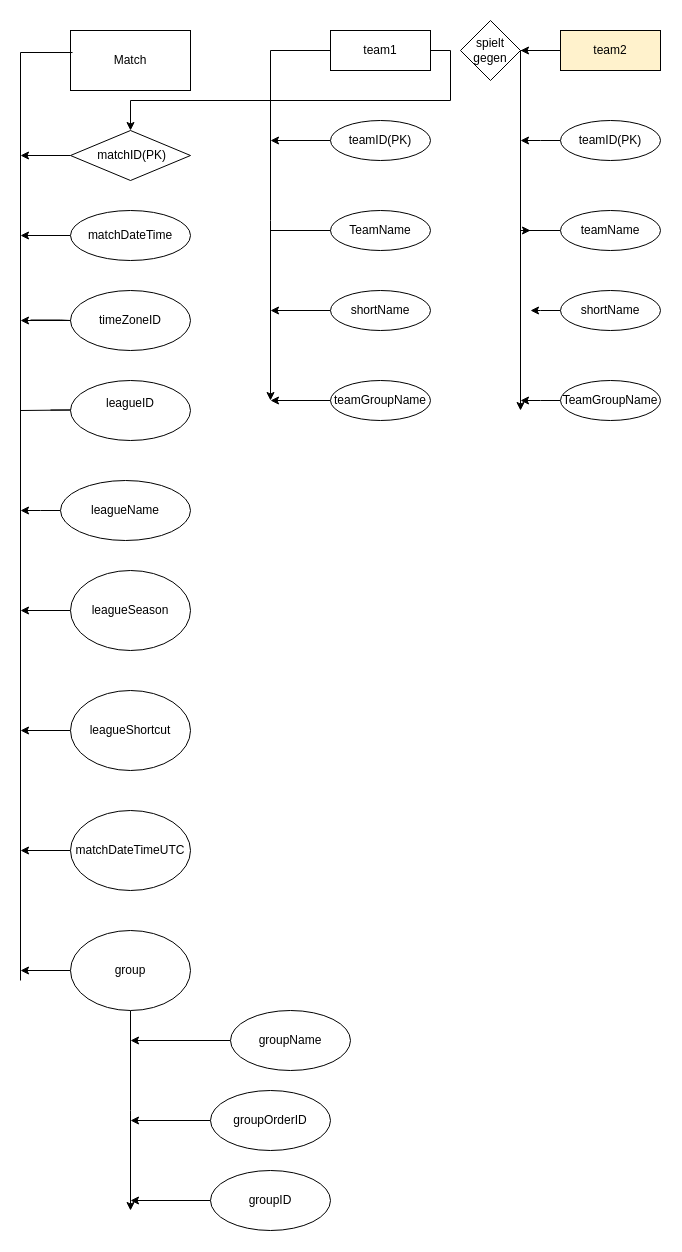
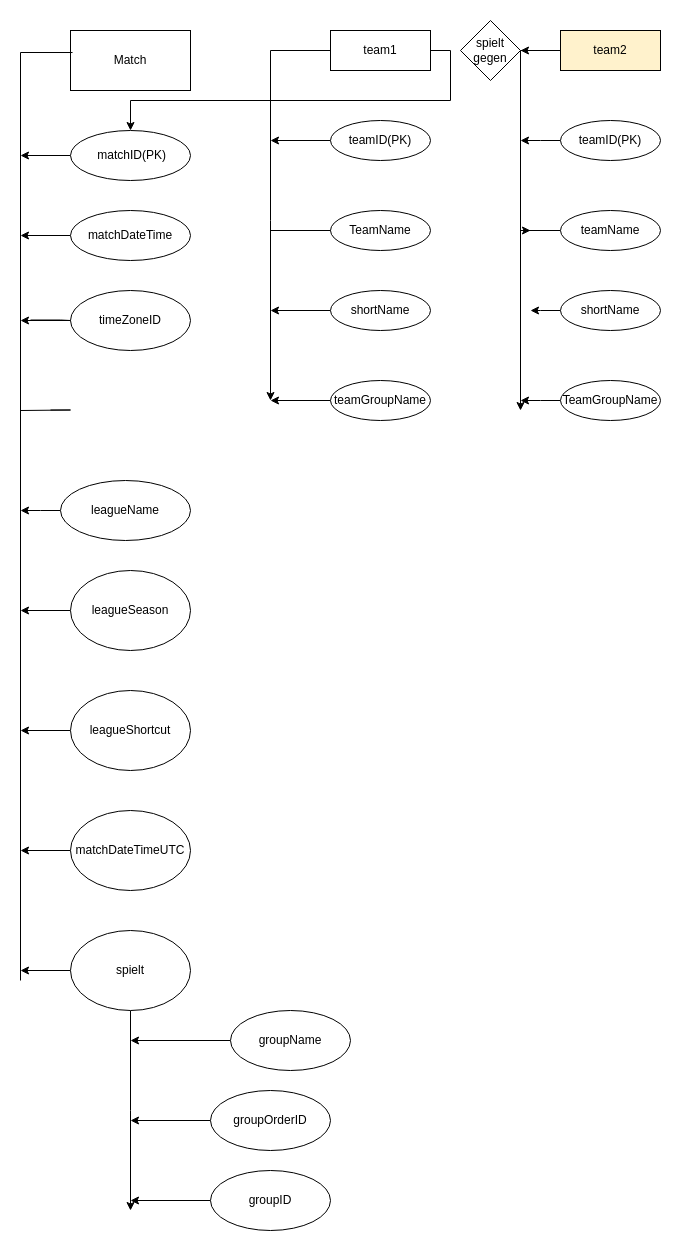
  <mxCell id="0" />
  <mxCell id="1" parent="0" />
  <mxCell id="2" value="Match" style="rounded=0;whiteSpace=wrap;html=1;" vertex="1" parent="1"><mxGeometry x="70" y="30" width="120" height="60" as="geometry" /></mxCell>
  <mxCell id="3" style="edgeStyle=orthogonalEdgeStyle;rounded=0;orthogonalLoop=1;jettySize=auto;html=1;exitX=0;exitY=0.5;exitDx=0;exitDy=0;" edge="1" parent="1" source="4"><mxGeometry relative="1" as="geometry"><mxPoint x="20" y="155" as="targetPoint" /></mxGeometry></mxCell>
- <mxCell id="4" value="&amp;nbsp;matchID(PK)" style="rhombus;whiteSpace=wrap;html=1;" vertex="1" parent="1"><mxGeometry x="70" y="130" width="120" height="50" as="geometry" /></mxCell>
+ <mxCell id="4" value="&amp;nbsp;matchID(PK)" style="ellipse;whiteSpace=wrap;html=1;" vertex="1" parent="1"><mxGeometry x="70" y="130" width="120" height="50" as="geometry" /></mxCell>
  <mxCell id="5" style="edgeStyle=orthogonalEdgeStyle;rounded=0;orthogonalLoop=1;jettySize=auto;html=1;exitX=0;exitY=0.5;exitDx=0;exitDy=0;" edge="1" parent="1" source="6"><mxGeometry relative="1" as="geometry"><mxPoint x="20" y="235" as="targetPoint" /></mxGeometry></mxCell>
  <mxCell id="6" value="matchDateTime" style="ellipse;whiteSpace=wrap;html=1;" vertex="1" parent="1"><mxGeometry x="70" y="210" width="120" height="50" as="geometry" /></mxCell>
  <mxCell id="7" style="edgeStyle=orthogonalEdgeStyle;rounded=0;orthogonalLoop=1;jettySize=auto;html=1;exitX=0;exitY=0.5;exitDx=0;exitDy=0;" edge="1" parent="1" source="8"><mxGeometry relative="1" as="geometry"><mxPoint x="20" y="320" as="targetPoint" /></mxGeometry></mxCell>
  <mxCell id="8" value="timeZoneID" style="ellipse;whiteSpace=wrap;html=1;" vertex="1" parent="1"><mxGeometry x="70" y="290" width="120" height="60" as="geometry" /></mxCell>
- <mxCell id="9" value="leagueID&lt;div&gt;&lt;br&gt;&lt;/div&gt;" style="ellipse;whiteSpace=wrap;html=1;" vertex="1" parent="1"><mxGeometry x="70" y="380" width="120" height="60" as="geometry" /></mxCell>
  <mxCell id="10" style="edgeStyle=orthogonalEdgeStyle;rounded=0;orthogonalLoop=1;jettySize=auto;html=1;" edge="1" parent="1" source="11"><mxGeometry relative="1" as="geometry"><mxPoint x="20" y="510" as="targetPoint" /></mxGeometry></mxCell>
  <mxCell id="11" value="leagueName" style="ellipse;whiteSpace=wrap;html=1;" vertex="1" parent="1"><mxGeometry x="60" y="480" width="130" height="60" as="geometry" /></mxCell>
  <mxCell id="12" style="edgeStyle=orthogonalEdgeStyle;rounded=0;orthogonalLoop=1;jettySize=auto;html=1;" edge="1" parent="1" source="13"><mxGeometry relative="1" as="geometry"><mxPoint x="20" y="610" as="targetPoint" /></mxGeometry></mxCell>
  <mxCell id="13" value="leagueSeason" style="ellipse;whiteSpace=wrap;html=1;" vertex="1" parent="1"><mxGeometry x="70" y="570" width="120" height="80" as="geometry" /></mxCell>
  <mxCell id="14" style="edgeStyle=orthogonalEdgeStyle;rounded=0;orthogonalLoop=1;jettySize=auto;html=1;" edge="1" parent="1" source="15"><mxGeometry relative="1" as="geometry"><mxPoint x="20" y="730" as="targetPoint" /></mxGeometry></mxCell>
  <mxCell id="15" value="leagueShortcut" style="ellipse;whiteSpace=wrap;html=1;" vertex="1" parent="1"><mxGeometry x="70" y="690" width="120" height="80" as="geometry" /></mxCell>
  <mxCell id="16" value="" style="endArrow=none;html=1;rounded=0;entryX=0.017;entryY=0.367;entryDx=0;entryDy=0;entryPerimeter=0;" edge="1" parent="1" target="2"><mxGeometry width="50" height="50" relative="1" as="geometry"><mxPoint x="20" y="980" as="sourcePoint" /><mxPoint x="70" y="60" as="targetPoint" /><Array as="points"><mxPoint x="20" y="52" /></Array></mxGeometry></mxCell>
  <mxCell id="17" style="edgeStyle=orthogonalEdgeStyle;rounded=0;orthogonalLoop=1;jettySize=auto;html=1;" edge="1" parent="1" source="18"><mxGeometry relative="1" as="geometry"><mxPoint x="20" y="850" as="targetPoint" /></mxGeometry></mxCell>
  <mxCell id="18" value="matchDateTimeUTC" style="ellipse;whiteSpace=wrap;html=1;" vertex="1" parent="1"><mxGeometry x="70" y="810" width="120" height="80" as="geometry" /></mxCell>
  <mxCell id="19" style="edgeStyle=orthogonalEdgeStyle;rounded=0;orthogonalLoop=1;jettySize=auto;html=1;" edge="1" parent="1" source="21"><mxGeometry relative="1" as="geometry"><mxPoint x="20" y="970" as="targetPoint" /></mxGeometry></mxCell>
  <mxCell id="20" style="edgeStyle=orthogonalEdgeStyle;rounded=0;orthogonalLoop=1;jettySize=auto;html=1;" edge="1" parent="1" source="21"><mxGeometry relative="1" as="geometry"><mxPoint x="130" y="1210" as="targetPoint" /></mxGeometry></mxCell>
- <mxCell id="21" value="group" style="ellipse;whiteSpace=wrap;html=1;" vertex="1" parent="1"><mxGeometry x="70" y="930" width="120" height="80" as="geometry" /></mxCell>
+ <mxCell id="21" value="spielt" style="ellipse;whiteSpace=wrap;html=1;" vertex="1" parent="1"><mxGeometry x="70" y="930" width="120" height="80" as="geometry" /></mxCell>
  <mxCell id="22" style="edgeStyle=orthogonalEdgeStyle;rounded=0;orthogonalLoop=1;jettySize=auto;html=1;" edge="1" parent="1" source="23"><mxGeometry relative="1" as="geometry"><mxPoint x="130" y="1040" as="targetPoint" /></mxGeometry></mxCell>
  <mxCell id="23" value="groupName" style="ellipse;whiteSpace=wrap;html=1;" vertex="1" parent="1"><mxGeometry x="230" y="1010" width="120" height="60" as="geometry" /></mxCell>
  <mxCell id="24" style="edgeStyle=orthogonalEdgeStyle;rounded=0;orthogonalLoop=1;jettySize=auto;html=1;" edge="1" parent="1" source="25"><mxGeometry relative="1" as="geometry"><mxPoint x="130" y="1120" as="targetPoint" /></mxGeometry></mxCell>
  <mxCell id="25" value="groupOrderID" style="ellipse;whiteSpace=wrap;html=1;" vertex="1" parent="1"><mxGeometry x="210" y="1090" width="120" height="60" as="geometry" /></mxCell>
  <mxCell id="26" style="edgeStyle=orthogonalEdgeStyle;rounded=0;orthogonalLoop=1;jettySize=auto;html=1;" edge="1" parent="1" source="27"><mxGeometry relative="1" as="geometry"><mxPoint x="130" y="1200" as="targetPoint" /></mxGeometry></mxCell>
  <mxCell id="27" value="groupID" style="ellipse;whiteSpace=wrap;html=1;" vertex="1" parent="1"><mxGeometry x="210" y="1170" width="120" height="60" as="geometry" /></mxCell>
  <mxCell id="28" value="" style="endArrow=none;html=1;rounded=0;" edge="1" parent="1"><mxGeometry width="50" height="50" relative="1" as="geometry"><mxPoint x="50" y="409.5" as="sourcePoint" /><mxPoint x="20" y="410" as="targetPoint" /><Array as="points"><mxPoint x="70" y="409.5" /></Array></mxGeometry></mxCell>
  <mxCell id="29" value="" style="endArrow=none;html=1;rounded=0;" edge="1" parent="1"><mxGeometry width="50" height="50" relative="1" as="geometry"><mxPoint x="30" y="319.5" as="sourcePoint" /><mxPoint x="70" y="320" as="targetPoint" /><Array as="points"><mxPoint x="60" y="319.5" /></Array></mxGeometry></mxCell>
  <mxCell id="30" style="edgeStyle=orthogonalEdgeStyle;rounded=0;orthogonalLoop=1;jettySize=auto;html=1;exitX=1;exitY=0.5;exitDx=0;exitDy=0;" edge="1" parent="1" source="31" target="4"><mxGeometry relative="1" as="geometry" /></mxCell>
  <mxCell id="31" value="team1" style="whiteSpace=wrap;html=1;align=center;" vertex="1" parent="1"><mxGeometry x="330" y="30" width="100" height="40" as="geometry" /></mxCell>
  <mxCell id="32" style="edgeStyle=orthogonalEdgeStyle;rounded=0;orthogonalLoop=1;jettySize=auto;html=1;" edge="1" parent="1" source="33"><mxGeometry relative="1" as="geometry"><mxPoint x="270" y="140" as="targetPoint" /></mxGeometry></mxCell>
  <mxCell id="33" value="teamID(PK)" style="ellipse;whiteSpace=wrap;html=1;align=center;" vertex="1" parent="1"><mxGeometry x="330" y="120" width="100" height="40" as="geometry" /></mxCell>
  <mxCell id="34" value="TeamName" style="ellipse;whiteSpace=wrap;html=1;align=center;" vertex="1" parent="1"><mxGeometry x="330" y="210" width="100" height="40" as="geometry" /></mxCell>
  <mxCell id="35" style="edgeStyle=orthogonalEdgeStyle;rounded=0;orthogonalLoop=1;jettySize=auto;html=1;" edge="1" parent="1" source="36"><mxGeometry relative="1" as="geometry"><mxPoint x="270" y="310" as="targetPoint" /></mxGeometry></mxCell>
  <mxCell id="36" value="shortName" style="ellipse;whiteSpace=wrap;html=1;align=center;" vertex="1" parent="1"><mxGeometry x="330" y="290" width="100" height="40" as="geometry" /></mxCell>
  <mxCell id="37" style="edgeStyle=orthogonalEdgeStyle;rounded=0;orthogonalLoop=1;jettySize=auto;html=1;" edge="1" parent="1" source="38"><mxGeometry relative="1" as="geometry"><mxPoint x="270" y="400" as="targetPoint" /></mxGeometry></mxCell>
  <mxCell id="38" value="teamGroupName" style="ellipse;whiteSpace=wrap;html=1;align=center;" vertex="1" parent="1"><mxGeometry x="330" y="380" width="100" height="40" as="geometry" /></mxCell>
  <mxCell id="39" value="" style="endArrow=classic;html=1;rounded=0;exitX=0;exitY=0.5;exitDx=0;exitDy=0;" edge="1" parent="1" source="31"><mxGeometry width="50" height="50" relative="1" as="geometry"><mxPoint x="220" y="400" as="sourcePoint" /><mxPoint x="270" y="400" as="targetPoint" /><Array as="points"><mxPoint x="270" y="50" /><mxPoint x="270" y="220" /><mxPoint x="270" y="400" /></Array></mxGeometry></mxCell>
  <mxCell id="40" style="edgeStyle=orthogonalEdgeStyle;rounded=0;orthogonalLoop=1;jettySize=auto;html=1;exitX=0;exitY=0.5;exitDx=0;exitDy=0;" edge="1" parent="1" source="41"><mxGeometry relative="1" as="geometry"><mxPoint x="520" y="50" as="targetPoint" /></mxGeometry></mxCell>
  <mxCell id="41" value="team2" style="whiteSpace=wrap;html=1;align=center;fillColor=#fff2cc;" vertex="1" parent="1"><mxGeometry x="560" y="30" width="100" height="40" as="geometry" /></mxCell>
  <mxCell id="42" value="" style="endArrow=classic;html=1;rounded=0;exitX=0;exitY=0.5;exitDx=0;exitDy=0;" edge="1" parent="1" source="41"><mxGeometry width="50" height="50" relative="1" as="geometry"><mxPoint x="340" y="290" as="sourcePoint" /><mxPoint x="520" y="410" as="targetPoint" /><Array as="points"><mxPoint x="520" y="50" /></Array></mxGeometry></mxCell>
  <mxCell id="43" style="edgeStyle=orthogonalEdgeStyle;rounded=0;orthogonalLoop=1;jettySize=auto;html=1;" edge="1" parent="1" source="44"><mxGeometry relative="1" as="geometry"><mxPoint x="520" y="140" as="targetPoint" /></mxGeometry></mxCell>
  <mxCell id="44" value="teamID(PK)" style="ellipse;whiteSpace=wrap;html=1;align=center;" vertex="1" parent="1"><mxGeometry x="560" y="120" width="100" height="40" as="geometry" /></mxCell>
  <mxCell id="45" style="edgeStyle=orthogonalEdgeStyle;rounded=0;orthogonalLoop=1;jettySize=auto;html=1;" edge="1" parent="1" source="46"><mxGeometry relative="1" as="geometry"><mxPoint x="530" y="230" as="targetPoint" /><Array as="points"><mxPoint x="520" y="230" /><mxPoint x="520" y="230" /></Array></mxGeometry></mxCell>
  <mxCell id="46" value="teamName" style="ellipse;whiteSpace=wrap;html=1;align=center;" vertex="1" parent="1"><mxGeometry x="560" y="210" width="100" height="40" as="geometry" /></mxCell>
  <mxCell id="47" style="edgeStyle=orthogonalEdgeStyle;rounded=0;orthogonalLoop=1;jettySize=auto;html=1;" edge="1" parent="1" source="48"><mxGeometry relative="1" as="geometry"><mxPoint x="530" y="310" as="targetPoint" /></mxGeometry></mxCell>
  <mxCell id="48" value="shortName" style="ellipse;whiteSpace=wrap;html=1;align=center;" vertex="1" parent="1"><mxGeometry x="560" y="290" width="100" height="40" as="geometry" /></mxCell>
  <mxCell id="49" style="edgeStyle=orthogonalEdgeStyle;rounded=0;orthogonalLoop=1;jettySize=auto;html=1;" edge="1" parent="1" source="50"><mxGeometry relative="1" as="geometry"><mxPoint x="520" y="400" as="targetPoint" /></mxGeometry></mxCell>
  <mxCell id="50" value="TeamGroupName" style="ellipse;whiteSpace=wrap;html=1;align=center;" vertex="1" parent="1"><mxGeometry x="560" y="380" width="100" height="40" as="geometry" /></mxCell>
  <mxCell id="51" value="" style="endArrow=none;html=1;rounded=0;entryX=0;entryY=0.5;entryDx=0;entryDy=0;" edge="1" parent="1" target="34"><mxGeometry width="50" height="50" relative="1" as="geometry"><mxPoint x="270" y="230" as="sourcePoint" /><mxPoint x="390" y="240" as="targetPoint" /></mxGeometry></mxCell>
  <mxCell id="52" value="spielt&lt;div&gt;gegen&lt;/div&gt;" style="shape=rhombus;perimeter=rhombusPerimeter;whiteSpace=wrap;html=1;align=center;" vertex="1" parent="1"><mxGeometry x="460" y="20" width="60" height="60" as="geometry" /></mxCell>
